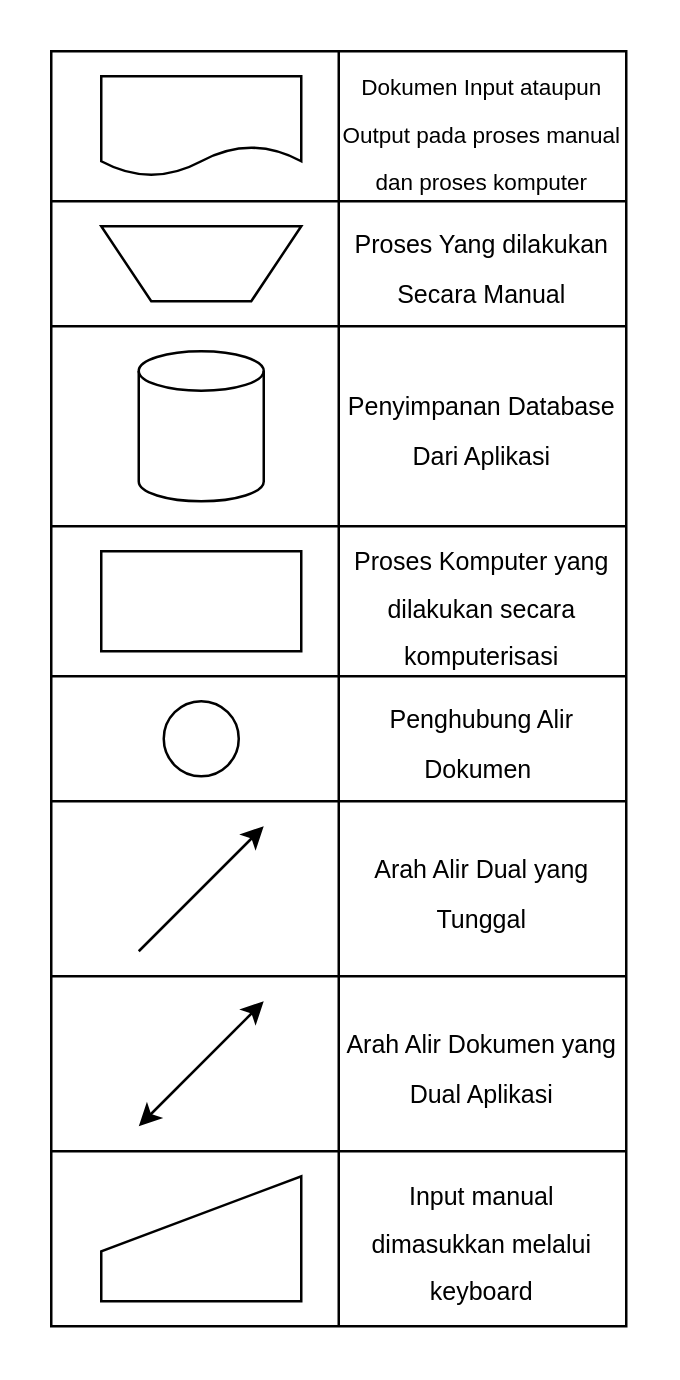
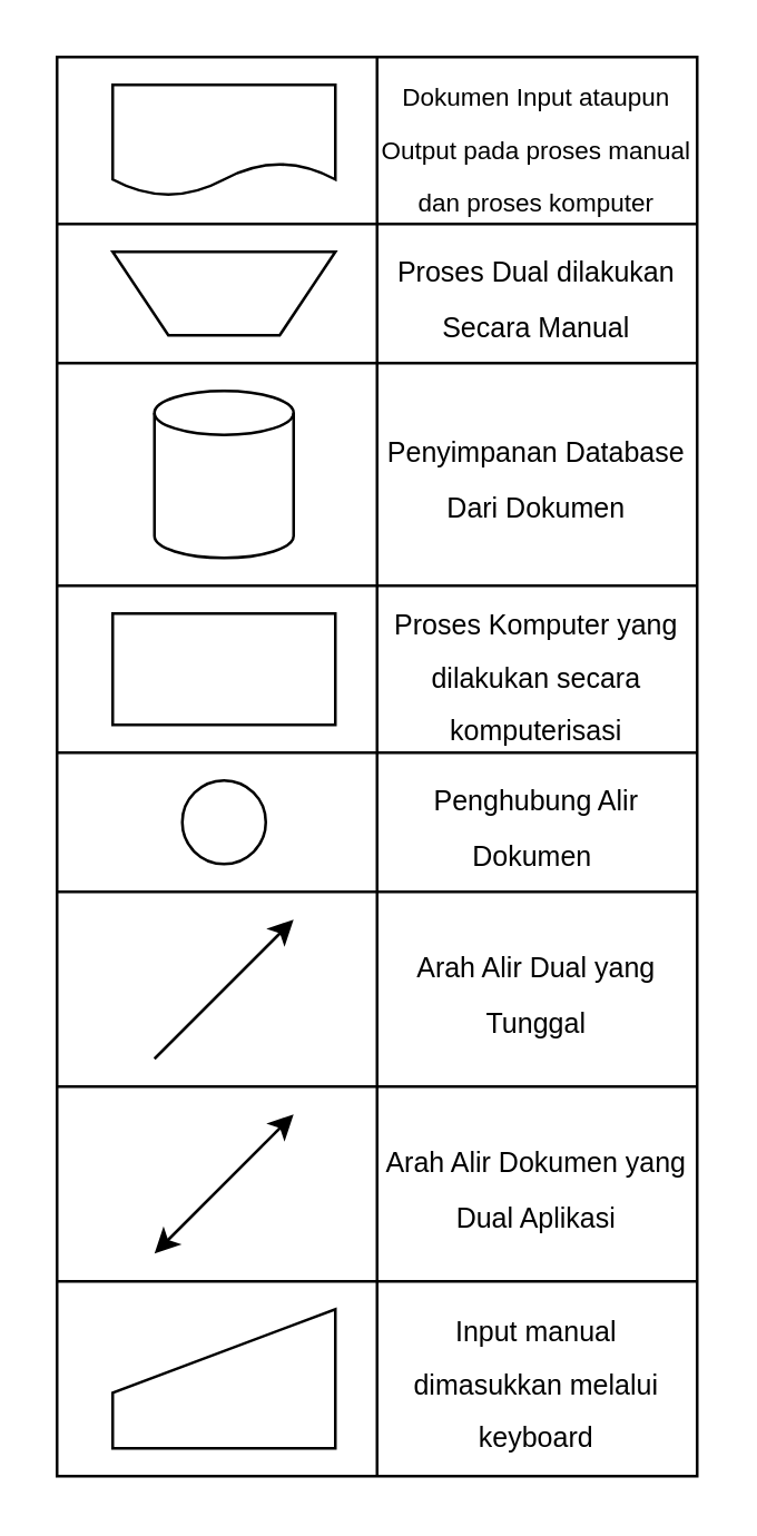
  <mxCell id="0" />
  <mxCell id="1" parent="0" />
  <mxCell id="2" value="" style="shape=table;startSize=0;container=1;collapsible=0;childLayout=tableLayout;fontSize=16;" vertex="1" parent="1"><mxGeometry x="20" y="20" width="230" height="510" as="geometry" /></mxCell>
  <mxCell id="3" value="" style="shape=tableRow;horizontal=0;startSize=0;swimlaneHead=0;swimlaneBody=0;strokeColor=inherit;top=0;left=0;bottom=0;right=0;collapsible=0;dropTarget=0;fillColor=none;points=[[0,0.5],[1,0.5]];portConstraint=eastwest;fontSize=16;" vertex="1" parent="2"><mxGeometry width="230" height="60" as="geometry" /></mxCell>
  <mxCell id="4" value="" style="shape=partialRectangle;html=1;whiteSpace=wrap;connectable=0;strokeColor=inherit;overflow=hidden;fillColor=none;top=0;left=0;bottom=0;right=0;pointerEvents=1;fontSize=16;" vertex="1" parent="3"><mxGeometry width="115" height="60" as="geometry"><mxRectangle width="115" height="60" as="alternateBounds" /></mxGeometry></mxCell>
  <mxCell id="5" value="&lt;font style=&quot;font-size: 9px;&quot;&gt;Dokumen Input ataupun Output pada proses manual dan proses komputer&lt;/font&gt;" style="shape=partialRectangle;html=1;whiteSpace=wrap;connectable=0;strokeColor=inherit;overflow=hidden;fillColor=none;top=0;left=0;bottom=0;right=0;pointerEvents=1;fontSize=16;" vertex="1" parent="3"><mxGeometry x="115" width="115" height="60" as="geometry"><mxRectangle width="115" height="60" as="alternateBounds" /></mxGeometry></mxCell>
  <mxCell id="6" value="" style="shape=tableRow;horizontal=0;startSize=0;swimlaneHead=0;swimlaneBody=0;strokeColor=inherit;top=0;left=0;bottom=0;right=0;collapsible=0;dropTarget=0;fillColor=none;points=[[0,0.5],[1,0.5]];portConstraint=eastwest;fontSize=16;" vertex="1" parent="2"><mxGeometry y="60" width="230" height="50" as="geometry" /></mxCell>
  <mxCell id="7" value="" style="shape=partialRectangle;html=1;whiteSpace=wrap;connectable=0;strokeColor=inherit;overflow=hidden;fillColor=none;top=0;left=0;bottom=0;right=0;pointerEvents=1;fontSize=16;" vertex="1" parent="6"><mxGeometry width="115" height="50" as="geometry"><mxRectangle width="115" height="50" as="alternateBounds" /></mxGeometry></mxCell>
- <mxCell id="8" value="&lt;font style=&quot;font-size: 10px;&quot;&gt;Proses Yang dilakukan Secara Manual&lt;/font&gt;" style="shape=partialRectangle;html=1;whiteSpace=wrap;connectable=0;strokeColor=inherit;overflow=hidden;fillColor=none;top=0;left=0;bottom=0;right=0;pointerEvents=1;fontSize=16;" vertex="1" parent="6"><mxGeometry x="115" width="115" height="50" as="geometry"><mxRectangle width="115" height="50" as="alternateBounds" /></mxGeometry></mxCell>
+ <mxCell id="8" value="&lt;font style=&quot;font-size: 10px;&quot;&gt;Proses Dual dilakukan Secara Manual&lt;/font&gt;" style="shape=partialRectangle;html=1;whiteSpace=wrap;connectable=0;strokeColor=inherit;overflow=hidden;fillColor=none;top=0;left=0;bottom=0;right=0;pointerEvents=1;fontSize=16;" vertex="1" parent="6"><mxGeometry x="115" width="115" height="50" as="geometry"><mxRectangle width="115" height="50" as="alternateBounds" /></mxGeometry></mxCell>
  <mxCell id="9" value="" style="shape=tableRow;horizontal=0;startSize=0;swimlaneHead=0;swimlaneBody=0;strokeColor=inherit;top=0;left=0;bottom=0;right=0;collapsible=0;dropTarget=0;fillColor=none;points=[[0,0.5],[1,0.5]];portConstraint=eastwest;fontSize=16;" vertex="1" parent="2"><mxGeometry y="110" width="230" height="80" as="geometry" /></mxCell>
  <mxCell id="10" value="" style="shape=partialRectangle;html=1;whiteSpace=wrap;connectable=0;strokeColor=inherit;overflow=hidden;fillColor=none;top=0;left=0;bottom=0;right=0;pointerEvents=1;fontSize=16;" vertex="1" parent="9"><mxGeometry width="115" height="80" as="geometry"><mxRectangle width="115" height="80" as="alternateBounds" /></mxGeometry></mxCell>
- <mxCell id="11" value="&lt;font style=&quot;font-size: 10px;&quot;&gt;Penyimpanan Database Dari Aplikasi&lt;/font&gt;" style="shape=partialRectangle;html=1;whiteSpace=wrap;connectable=0;strokeColor=inherit;overflow=hidden;fillColor=none;top=0;left=0;bottom=0;right=0;pointerEvents=1;fontSize=16;" vertex="1" parent="9"><mxGeometry x="115" width="115" height="80" as="geometry"><mxRectangle width="115" height="80" as="alternateBounds" /></mxGeometry></mxCell>
+ <mxCell id="11" value="&lt;font style=&quot;font-size: 10px;&quot;&gt;Penyimpanan Database Dari Dokumen&lt;/font&gt;" style="shape=partialRectangle;html=1;whiteSpace=wrap;connectable=0;strokeColor=inherit;overflow=hidden;fillColor=none;top=0;left=0;bottom=0;right=0;pointerEvents=1;fontSize=16;" vertex="1" parent="9"><mxGeometry x="115" width="115" height="80" as="geometry"><mxRectangle width="115" height="80" as="alternateBounds" /></mxGeometry></mxCell>
  <mxCell id="12" style="shape=tableRow;horizontal=0;startSize=0;swimlaneHead=0;swimlaneBody=0;strokeColor=inherit;top=0;left=0;bottom=0;right=0;collapsible=0;dropTarget=0;fillColor=none;points=[[0,0.5],[1,0.5]];portConstraint=eastwest;fontSize=16;" vertex="1" parent="2"><mxGeometry y="190" width="230" height="60" as="geometry" /></mxCell>
  <mxCell id="13" style="shape=partialRectangle;html=1;whiteSpace=wrap;connectable=0;strokeColor=inherit;overflow=hidden;fillColor=none;top=0;left=0;bottom=0;right=0;pointerEvents=1;fontSize=16;" vertex="1" parent="12"><mxGeometry width="115" height="60" as="geometry"><mxRectangle width="115" height="60" as="alternateBounds" /></mxGeometry></mxCell>
  <mxCell id="14" value="&lt;font style=&quot;font-size: 10px;&quot;&gt;Proses Komputer yang dilakukan secara komputerisasi&lt;/font&gt;" style="shape=partialRectangle;html=1;whiteSpace=wrap;connectable=0;strokeColor=inherit;overflow=hidden;fillColor=none;top=0;left=0;bottom=0;right=0;pointerEvents=1;fontSize=16;" vertex="1" parent="12"><mxGeometry x="115" width="115" height="60" as="geometry"><mxRectangle width="115" height="60" as="alternateBounds" /></mxGeometry></mxCell>
  <mxCell id="15" style="shape=tableRow;horizontal=0;startSize=0;swimlaneHead=0;swimlaneBody=0;strokeColor=inherit;top=0;left=0;bottom=0;right=0;collapsible=0;dropTarget=0;fillColor=none;points=[[0,0.5],[1,0.5]];portConstraint=eastwest;fontSize=16;" vertex="1" parent="2"><mxGeometry y="250" width="230" height="50" as="geometry" /></mxCell>
  <mxCell id="16" style="shape=partialRectangle;html=1;whiteSpace=wrap;connectable=0;strokeColor=inherit;overflow=hidden;fillColor=none;top=0;left=0;bottom=0;right=0;pointerEvents=1;fontSize=16;" vertex="1" parent="15"><mxGeometry width="115" height="50" as="geometry"><mxRectangle width="115" height="50" as="alternateBounds" /></mxGeometry></mxCell>
  <mxCell id="17" value="&lt;font style=&quot;font-size: 10px;&quot;&gt;Penghubung Alir Dokumen&amp;nbsp;&lt;/font&gt;" style="shape=partialRectangle;html=1;whiteSpace=wrap;connectable=0;strokeColor=inherit;overflow=hidden;fillColor=none;top=0;left=0;bottom=0;right=0;pointerEvents=1;fontSize=16;" vertex="1" parent="15"><mxGeometry x="115" width="115" height="50" as="geometry"><mxRectangle width="115" height="50" as="alternateBounds" /></mxGeometry></mxCell>
  <mxCell id="18" style="shape=tableRow;horizontal=0;startSize=0;swimlaneHead=0;swimlaneBody=0;strokeColor=inherit;top=0;left=0;bottom=0;right=0;collapsible=0;dropTarget=0;fillColor=none;points=[[0,0.5],[1,0.5]];portConstraint=eastwest;fontSize=16;" vertex="1" parent="2"><mxGeometry y="300" width="230" height="70" as="geometry" /></mxCell>
  <mxCell id="19" style="shape=partialRectangle;html=1;whiteSpace=wrap;connectable=0;strokeColor=inherit;overflow=hidden;fillColor=none;top=0;left=0;bottom=0;right=0;pointerEvents=1;fontSize=16;" vertex="1" parent="18"><mxGeometry width="115" height="70" as="geometry"><mxRectangle width="115" height="70" as="alternateBounds" /></mxGeometry></mxCell>
  <mxCell id="20" value="&lt;font style=&quot;font-size: 10px;&quot;&gt;Arah Alir Dual yang Tunggal&lt;/font&gt;" style="shape=partialRectangle;html=1;whiteSpace=wrap;connectable=0;strokeColor=inherit;overflow=hidden;fillColor=none;top=0;left=0;bottom=0;right=0;pointerEvents=1;fontSize=16;" vertex="1" parent="18"><mxGeometry x="115" width="115" height="70" as="geometry"><mxRectangle width="115" height="70" as="alternateBounds" /></mxGeometry></mxCell>
  <mxCell id="21" style="shape=tableRow;horizontal=0;startSize=0;swimlaneHead=0;swimlaneBody=0;strokeColor=inherit;top=0;left=0;bottom=0;right=0;collapsible=0;dropTarget=0;fillColor=none;points=[[0,0.5],[1,0.5]];portConstraint=eastwest;fontSize=16;" vertex="1" parent="2"><mxGeometry y="370" width="230" height="70" as="geometry" /></mxCell>
  <mxCell id="22" style="shape=partialRectangle;html=1;whiteSpace=wrap;connectable=0;strokeColor=inherit;overflow=hidden;fillColor=none;top=0;left=0;bottom=0;right=0;pointerEvents=1;fontSize=16;" vertex="1" parent="21"><mxGeometry width="115" height="70" as="geometry"><mxRectangle width="115" height="70" as="alternateBounds" /></mxGeometry></mxCell>
  <mxCell id="23" value="&lt;span style=&quot;font-size: 10px;&quot;&gt;Arah Alir Dokumen yang Dual Aplikasi&lt;/span&gt;" style="shape=partialRectangle;html=1;whiteSpace=wrap;connectable=0;strokeColor=inherit;overflow=hidden;fillColor=none;top=0;left=0;bottom=0;right=0;pointerEvents=1;fontSize=16;" vertex="1" parent="21"><mxGeometry x="115" width="115" height="70" as="geometry"><mxRectangle width="115" height="70" as="alternateBounds" /></mxGeometry></mxCell>
  <mxCell id="24" style="shape=tableRow;horizontal=0;startSize=0;swimlaneHead=0;swimlaneBody=0;strokeColor=inherit;top=0;left=0;bottom=0;right=0;collapsible=0;dropTarget=0;fillColor=none;points=[[0,0.5],[1,0.5]];portConstraint=eastwest;fontSize=16;" vertex="1" parent="2"><mxGeometry y="440" width="230" height="70" as="geometry" /></mxCell>
  <mxCell id="25" style="shape=partialRectangle;html=1;whiteSpace=wrap;connectable=0;strokeColor=inherit;overflow=hidden;fillColor=none;top=0;left=0;bottom=0;right=0;pointerEvents=1;fontSize=16;" vertex="1" parent="24"><mxGeometry width="115" height="70" as="geometry"><mxRectangle width="115" height="70" as="alternateBounds" /></mxGeometry></mxCell>
  <mxCell id="26" value="&lt;font style=&quot;font-size: 10px;&quot;&gt;Input manual dimasukkan melalui keyboard&lt;/font&gt;" style="shape=partialRectangle;html=1;whiteSpace=wrap;connectable=0;strokeColor=inherit;overflow=hidden;fillColor=none;top=0;left=0;bottom=0;right=0;pointerEvents=1;fontSize=16;" vertex="1" parent="24"><mxGeometry x="115" width="115" height="70" as="geometry"><mxRectangle width="115" height="70" as="alternateBounds" /></mxGeometry></mxCell>
  <mxCell id="27" value="" style="shape=document;whiteSpace=wrap;html=1;boundedLbl=1;" vertex="1" parent="1"><mxGeometry x="40" y="30" width="80" height="40" as="geometry" /></mxCell>
  <mxCell id="28" value="" style="shape=trapezoid;perimeter=trapezoidPerimeter;whiteSpace=wrap;html=1;fixedSize=1;rotation=-180;" vertex="1" parent="1"><mxGeometry x="40" y="90" width="80" height="30" as="geometry" /></mxCell>
  <mxCell id="29" value="" style="shape=cylinder3;whiteSpace=wrap;html=1;boundedLbl=1;backgroundOutline=1;size=7.889;" vertex="1" parent="1"><mxGeometry x="55" y="140" width="50" height="60" as="geometry" /></mxCell>
  <mxCell id="30" value="" style="rounded=0;whiteSpace=wrap;html=1;" vertex="1" parent="1"><mxGeometry x="40" y="220" width="80" height="40" as="geometry" /></mxCell>
  <mxCell id="31" value="" style="ellipse;whiteSpace=wrap;html=1;aspect=fixed;" vertex="1" parent="1"><mxGeometry x="65" y="280" width="30" height="30" as="geometry" /></mxCell>
  <mxCell id="32" value="" style="endArrow=classic;html=1;rounded=0;" edge="1" parent="1"><mxGeometry width="50" height="50" relative="1" as="geometry"><mxPoint x="55" y="380" as="sourcePoint" /><mxPoint x="105" y="330" as="targetPoint" /></mxGeometry></mxCell>
  <mxCell id="33" value="" style="endArrow=classic;startArrow=classic;html=1;rounded=0;" edge="1" parent="1"><mxGeometry width="50" height="50" relative="1" as="geometry"><mxPoint x="55" y="450" as="sourcePoint" /><mxPoint x="105" y="400" as="targetPoint" /></mxGeometry></mxCell>
  <mxCell id="34" value="" style="shape=manualInput;whiteSpace=wrap;html=1;" vertex="1" parent="1"><mxGeometry x="40" y="470" width="80" height="50" as="geometry" /></mxCell>
